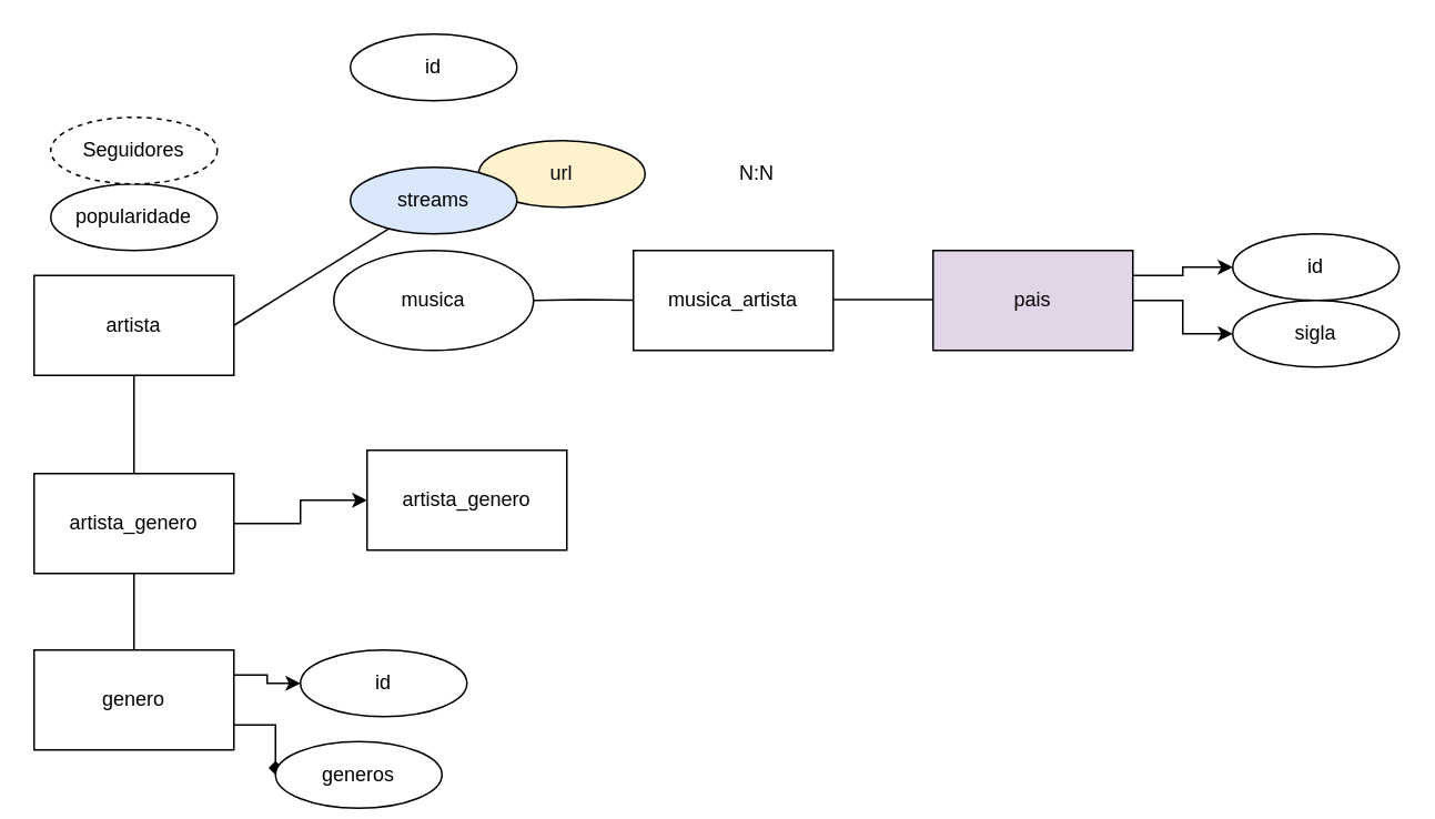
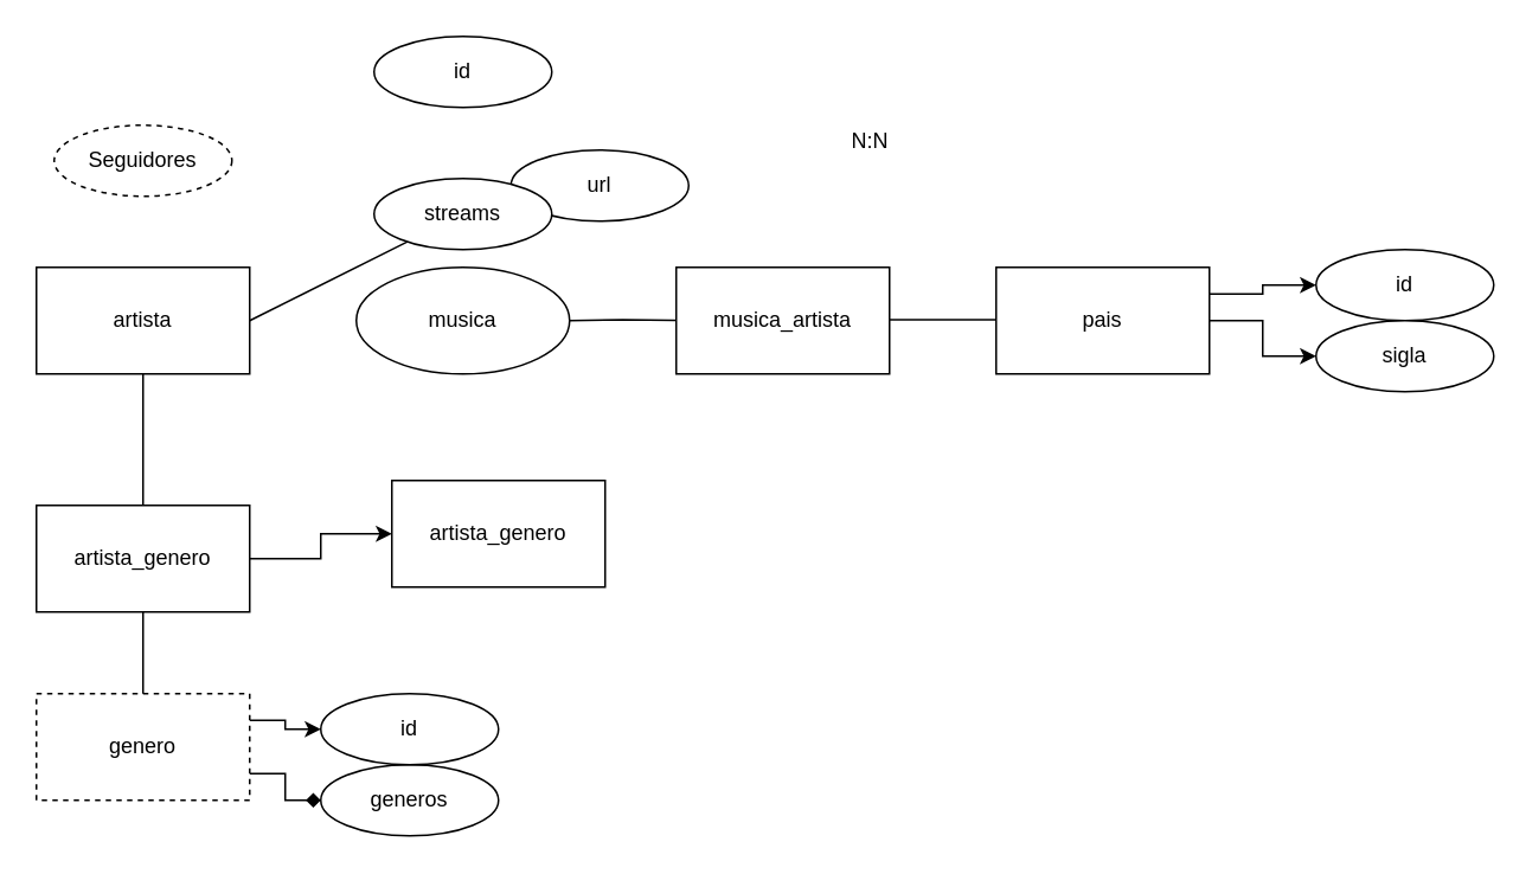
  <mxCell id="0" />
  <mxCell id="1" parent="0" />
- <mxCell id="2" value="artista" style="rounded=0;whiteSpace=wrap;html=1;" parent="1" vertex="1"><mxGeometry x="20" y="165" width="120" height="60" as="geometry" /></mxCell>
+ <mxCell id="2" value="artista" style="rounded=0;whiteSpace=wrap;html=1;" parent="1" vertex="1"><mxGeometry x="20" y="150" width="120" height="60" as="geometry" /></mxCell>
  <mxCell id="3" value="" style="edgeStyle=orthogonalEdgeStyle;rounded=0;orthogonalLoop=1;jettySize=auto;html=1;" parent="1" source="5" target="21" edge="1"><mxGeometry relative="1" as="geometry" /></mxCell>
  <mxCell id="4" style="edgeStyle=orthogonalEdgeStyle;rounded=0;orthogonalLoop=1;jettySize=auto;html=1;exitX=1;exitY=0.25;exitDx=0;exitDy=0;entryX=0;entryY=0.5;entryDx=0;entryDy=0;" parent="1" source="5" target="20" edge="1"><mxGeometry relative="1" as="geometry"><Array as="points"><mxPoint x="710" y="165" /><mxPoint x="710" y="160" /></Array></mxGeometry></mxCell>
- <mxCell id="5" value="pais" style="rounded=0;whiteSpace=wrap;html=1;fillColor=#e1d5e7;" parent="1" vertex="1"><mxGeometry x="560" y="150" width="120" height="60" as="geometry" /></mxCell>
+ <mxCell id="5" value="pais" style="rounded=0;whiteSpace=wrap;html=1;" parent="1" vertex="1"><mxGeometry x="560" y="150" width="120" height="60" as="geometry" /></mxCell>
  <mxCell id="6" style="edgeStyle=orthogonalEdgeStyle;rounded=0;orthogonalLoop=1;jettySize=auto;html=1;exitX=1;exitY=0.25;exitDx=0;exitDy=0;entryX=0;entryY=0.5;entryDx=0;entryDy=0;" parent="1" source="8" target="19" edge="1"><mxGeometry relative="1" as="geometry"><Array as="points"><mxPoint x="160" y="405" /><mxPoint x="160" y="410" /></Array></mxGeometry></mxCell>
  <mxCell id="7" style="edgeStyle=orthogonalEdgeStyle;rounded=0;orthogonalLoop=1;jettySize=auto;html=1;exitX=1;exitY=0.75;exitDx=0;exitDy=0;entryX=0;entryY=0.5;entryDx=0;entryDy=0;endArrow=diamond;" parent="1" source="8" target="18" edge="1"><mxGeometry relative="1" as="geometry" /></mxCell>
- <mxCell id="8" value="genero" style="rounded=0;whiteSpace=wrap;html=1;" parent="1" vertex="1"><mxGeometry x="20" y="390" width="120" height="60" as="geometry" /></mxCell>
+ <mxCell id="8" value="genero" style="rounded=0;whiteSpace=wrap;html=1;dashed=1;" parent="1" vertex="1"><mxGeometry x="20" y="390" width="120" height="60" as="geometry" /></mxCell>
  <mxCell id="9" value="musica" style="ellipse;whiteSpace=wrap;html=1;" parent="1" vertex="1"><mxGeometry x="200" y="150" width="120" height="60" as="geometry" /></mxCell>
  <mxCell id="10" value="" style="endArrow=none;html=1;rounded=0;exitX=1;exitY=0.5;exitDx=0;exitDy=0;" parent="1" source="2" target="26" edge="1"><mxGeometry relative="1" as="geometry"><mxPoint x="160" y="190" as="sourcePoint" /><mxPoint x="320" y="179.5" as="targetPoint" /></mxGeometry></mxCell>
  <mxCell id="11" value="" style="endArrow=none;html=1;rounded=0;exitX=0.5;exitY=1;exitDx=0;exitDy=0;" parent="1" source="2" target="13" edge="1"><mxGeometry relative="1" as="geometry"><mxPoint x="30" y="330" as="sourcePoint" /><mxPoint x="190" y="330" as="targetPoint" /></mxGeometry></mxCell>
  <mxCell id="12" value="" style="edgeStyle=orthogonalEdgeStyle;rounded=0;orthogonalLoop=1;jettySize=auto;html=1;" parent="1" source="13" target="28" edge="1"><mxGeometry relative="1" as="geometry" /></mxCell>
  <mxCell id="13" value="artista_genero" style="rounded=0;whiteSpace=wrap;html=1;" parent="1" vertex="1"><mxGeometry x="20" y="284" width="120" height="60" as="geometry" /></mxCell>
  <mxCell id="14" value="" style="endArrow=none;html=1;rounded=0;exitX=0.5;exitY=1;exitDx=0;exitDy=0;" parent="1" source="13" target="8" edge="1"><mxGeometry relative="1" as="geometry"><mxPoint x="70" y="370" as="sourcePoint" /><mxPoint x="230" y="370" as="targetPoint" /></mxGeometry></mxCell>
  <mxCell id="15" value="" style="endArrow=none;html=1;rounded=0;" parent="1" source="9" edge="1"><mxGeometry relative="1" as="geometry"><mxPoint x="320" y="179.5" as="sourcePoint" /><mxPoint x="393" y="180" as="targetPoint" /><Array as="points"><mxPoint x="350" y="179.5" /></Array></mxGeometry></mxCell>
  <mxCell id="16" value="musica_artista" style="rounded=0;whiteSpace=wrap;html=1;" parent="1" vertex="1"><mxGeometry x="380" y="150" width="120" height="60" as="geometry" /></mxCell>
  <mxCell id="17" value="" style="endArrow=none;html=1;rounded=0;exitX=1;exitY=0.5;exitDx=0;exitDy=0;" parent="1" edge="1"><mxGeometry relative="1" as="geometry"><mxPoint x="500" y="179.5" as="sourcePoint" /><mxPoint x="560" y="179.5" as="targetPoint" /><Array as="points" /></mxGeometry></mxCell>
- <mxCell id="18" value="generos" style="ellipse;whiteSpace=wrap;html=1;align=center;" parent="1" vertex="1"><mxGeometry x="165" y="445" width="100" height="40" as="geometry" /></mxCell>
+ <mxCell id="18" value="generos" style="ellipse;whiteSpace=wrap;html=1;align=center;" parent="1" vertex="1"><mxGeometry x="180" y="430" width="100" height="40" as="geometry" /></mxCell>
  <mxCell id="19" value="id" style="ellipse;whiteSpace=wrap;html=1;align=center;" parent="1" vertex="1"><mxGeometry x="180" y="390" width="100" height="40" as="geometry" /></mxCell>
  <mxCell id="20" value="id" style="ellipse;whiteSpace=wrap;html=1;align=center;" parent="1" vertex="1"><mxGeometry x="740" y="140" width="100" height="40" as="geometry" /></mxCell>
  <mxCell id="21" value="sigla&lt;span style=&quot;color: rgba(0 , 0 , 0 , 0) ; font-family: monospace ; font-size: 0px&quot;&gt;%3CmxGraphModel%3E%3Croot%3E%3CmxCell%20id%3D%220%22%2F%3E%3CmxCell%20id%3D%221%22%20parent%3D%220%22%2F%3E%3CmxCell%20id%3D%222%22%20value%3D%22id%22%20style%3D%22ellipse%3BwhiteSpace%3Dwrap%3Bhtml%3D1%3Balign%3Dcenter%3B%22%20vertex%3D%221%22%20parent%3D%221%22%3E%3CmxGeometry%20x%3D%22200%22%20y%3D%22360%22%20width%3D%22100%22%20height%3D%2240%22%20as%3D%22geometry%22%2F%3E%3C%2FmxCell%3E%3C%2Froot%3E%3C%2FmxGraphModel%3E&lt;/span&gt;" style="ellipse;whiteSpace=wrap;html=1;align=center;" parent="1" vertex="1"><mxGeometry x="740" y="180" width="100" height="40" as="geometry" /></mxCell>
- <mxCell id="22" value="url" style="ellipse;whiteSpace=wrap;html=1;align=center;fillColor=#fff2cc;" parent="1" vertex="1"><mxGeometry x="287" y="84" width="100" height="40" as="geometry" /></mxCell>
+ <mxCell id="22" value="url" style="ellipse;whiteSpace=wrap;html=1;align=center;" parent="1" vertex="1"><mxGeometry x="287" y="84" width="100" height="40" as="geometry" /></mxCell>
  <mxCell id="23" value="id&lt;span style=&quot;color: rgba(0 , 0 , 0 , 0) ; font-family: monospace ; font-size: 0px&quot;&gt;%3CmxGraphModel%3E%3Croot%3E%3CmxCell%20id%3D%220%22%2F%3E%3CmxCell%20id%3D%221%22%20parent%3D%220%22%2F%3E%3CmxCell%20id%3D%222%22%20value%3D%22url%22%20style%3D%22ellipse%3BwhiteSpace%3Dwrap%3Bhtml%3D1%3Balign%3Dcenter%3B%22%20vertex%3D%221%22%20parent%3D%221%22%3E%3CmxGeometry%20x%3D%22380%22%20y%3D%22280%22%20width%3D%22100%22%20height%3D%2240%22%20as%3D%22geometry%22%2F%3E%3C%2FmxCell%3E%3C%2Froot%3E%3C%2FmxGraphModel%3E&lt;/span&gt;&lt;span style=&quot;color: rgba(0 , 0 , 0 , 0) ; font-family: monospace ; font-size: 0px&quot;&gt;%3CmxGraphModel%3E%3Croot%3E%3CmxCell%20id%3D%220%22%2F%3E%3CmxCell%20id%3D%221%22%20parent%3D%220%22%2F%3E%3CmxCell%20id%3D%222%22%20value%3D%22url%22%20style%3D%22ellipse%3BwhiteSpace%3Dwrap%3Bhtml%3D1%3Balign%3Dcenter%3B%22%20vertex%3D%221%22%20parent%3D%221%22%3E%3CmxGeometry%20x%3D%22380%22%20y%3D%22280%22%20width%3D%22100%22%20height%3D%2240%22%20as%3D%22geometry%22%2F%3E%3C%2FmxCell%3E%3C%2Froot%3E%3C%2FmxGraphModel%3E&lt;/span&gt;" style="ellipse;whiteSpace=wrap;html=1;align=center;" parent="1" vertex="1"><mxGeometry x="210" y="20" width="100" height="40" as="geometry" /></mxCell>
- <mxCell id="24" value="popularidade" style="ellipse;whiteSpace=wrap;html=1;align=center;" parent="1" vertex="1"><mxGeometry x="30" y="110" width="100" height="40" as="geometry" /></mxCell>
  <mxCell id="25" value="Seguidores" style="ellipse;whiteSpace=wrap;html=1;align=center;dashed=1;" parent="1" vertex="1"><mxGeometry x="30" y="70" width="100" height="40" as="geometry" /></mxCell>
- <mxCell id="26" value="streams&lt;br&gt;" style="ellipse;whiteSpace=wrap;html=1;align=center;fillColor=#dae8fc;" parent="1" vertex="1"><mxGeometry x="210" y="100" width="100" height="40" as="geometry" /></mxCell>
- <mxCell id="27" value="N:N" style="text;strokeColor=none;fillColor=none;spacingLeft=4;spacingRight=4;overflow=hidden;rotatable=0;points=[[0,0.5],[1,0.5]];portConstraint=eastwest;fontSize=12;" parent="1" vertex="1"><mxGeometry x="438" y="90" width="40" height="30" as="geometry" /></mxCell>
+ <mxCell id="26" value="streams&lt;br&gt;" style="ellipse;whiteSpace=wrap;html=1;align=center;" parent="1" vertex="1"><mxGeometry x="210" y="100" width="100" height="40" as="geometry" /></mxCell>
+ <mxCell id="27" value="N:N" style="text;strokeColor=none;fillColor=none;spacingLeft=4;spacingRight=4;overflow=hidden;rotatable=0;points=[[0,0.5],[1,0.5]];portConstraint=eastwest;fontSize=12;" parent="1" vertex="1"><mxGeometry x="473" y="65" width="40" height="30" as="geometry" /></mxCell>
  <mxCell id="28" value="artista_genero" style="rounded=0;whiteSpace=wrap;html=1;" parent="1" vertex="1"><mxGeometry x="220" y="270" width="120" height="60" as="geometry" /></mxCell>
